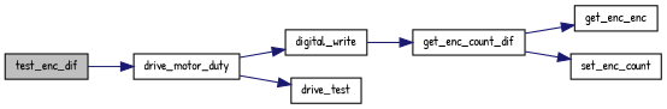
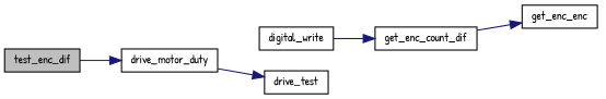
  digraph {
    fontname="Patrick Hand"
    rankdir=LR
    node [color=black fillcolor=white fontname="Patrick Hand" fontsize=10 shape=record style=filled]
    edge [color=midnightblue fontname="Patrick Hand" fontsize=10 labelfontname=Helvetica labelfontsize=10 style=solid]
    n1 [fillcolor=grey75 fontcolor=black height=0.2 label=test_enc_dif width=0.4]
    n2 [height=0.2 label=drive_motor_duty width=0.4]
    n3 [height=0.2 label=digital_write width=0.4]
    n4 [height=0.2 label=drive_test width=0.4]
    n5 [height=0.2 label=get_enc_count_dif width=0.4]
    n6 [height=0.2 label=get_enc_enc width=0.4]
-   n7 [height=0.2 label=set_enc_count width=0.4]
    n1 -> n2
-   n2 -> n3
    n2 -> n4
    n3 -> n5
    n5 -> n6
-   n5 -> n7
  }
